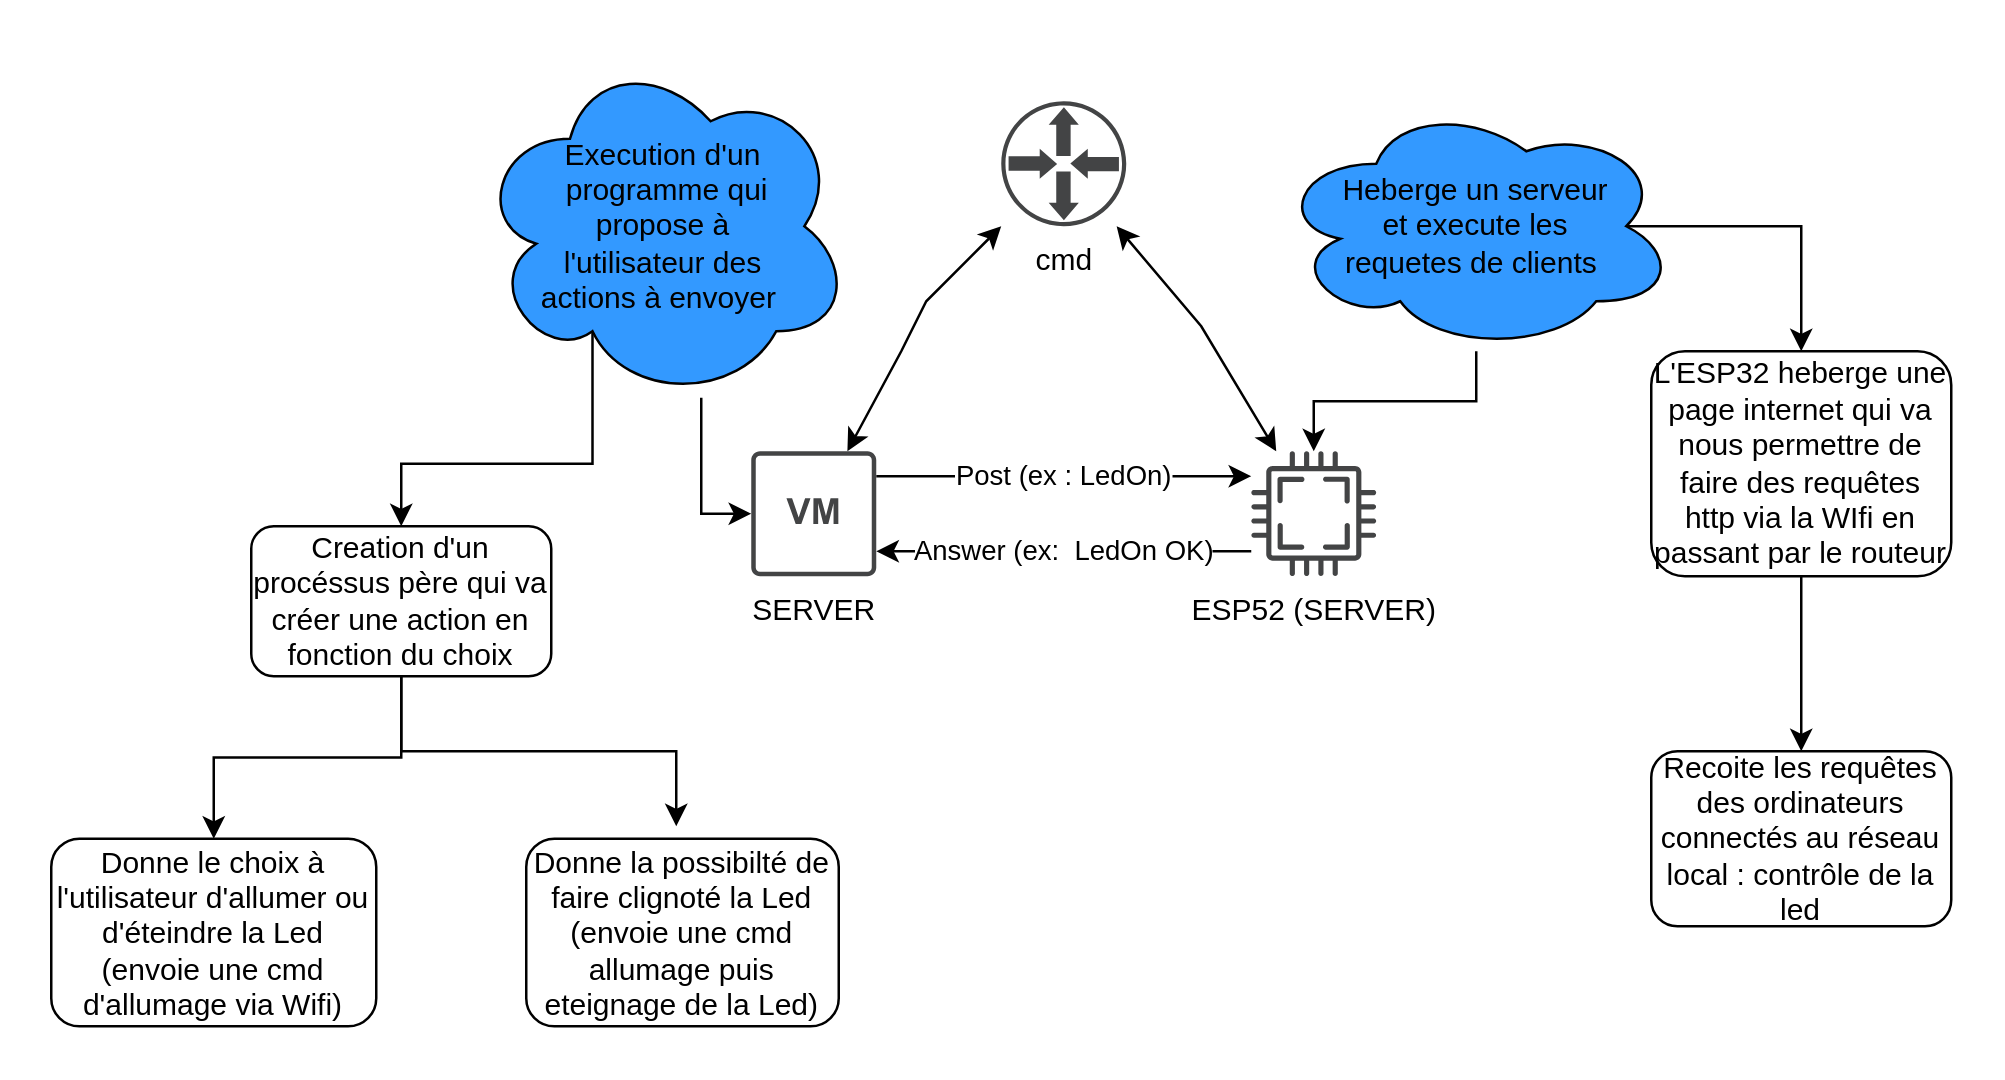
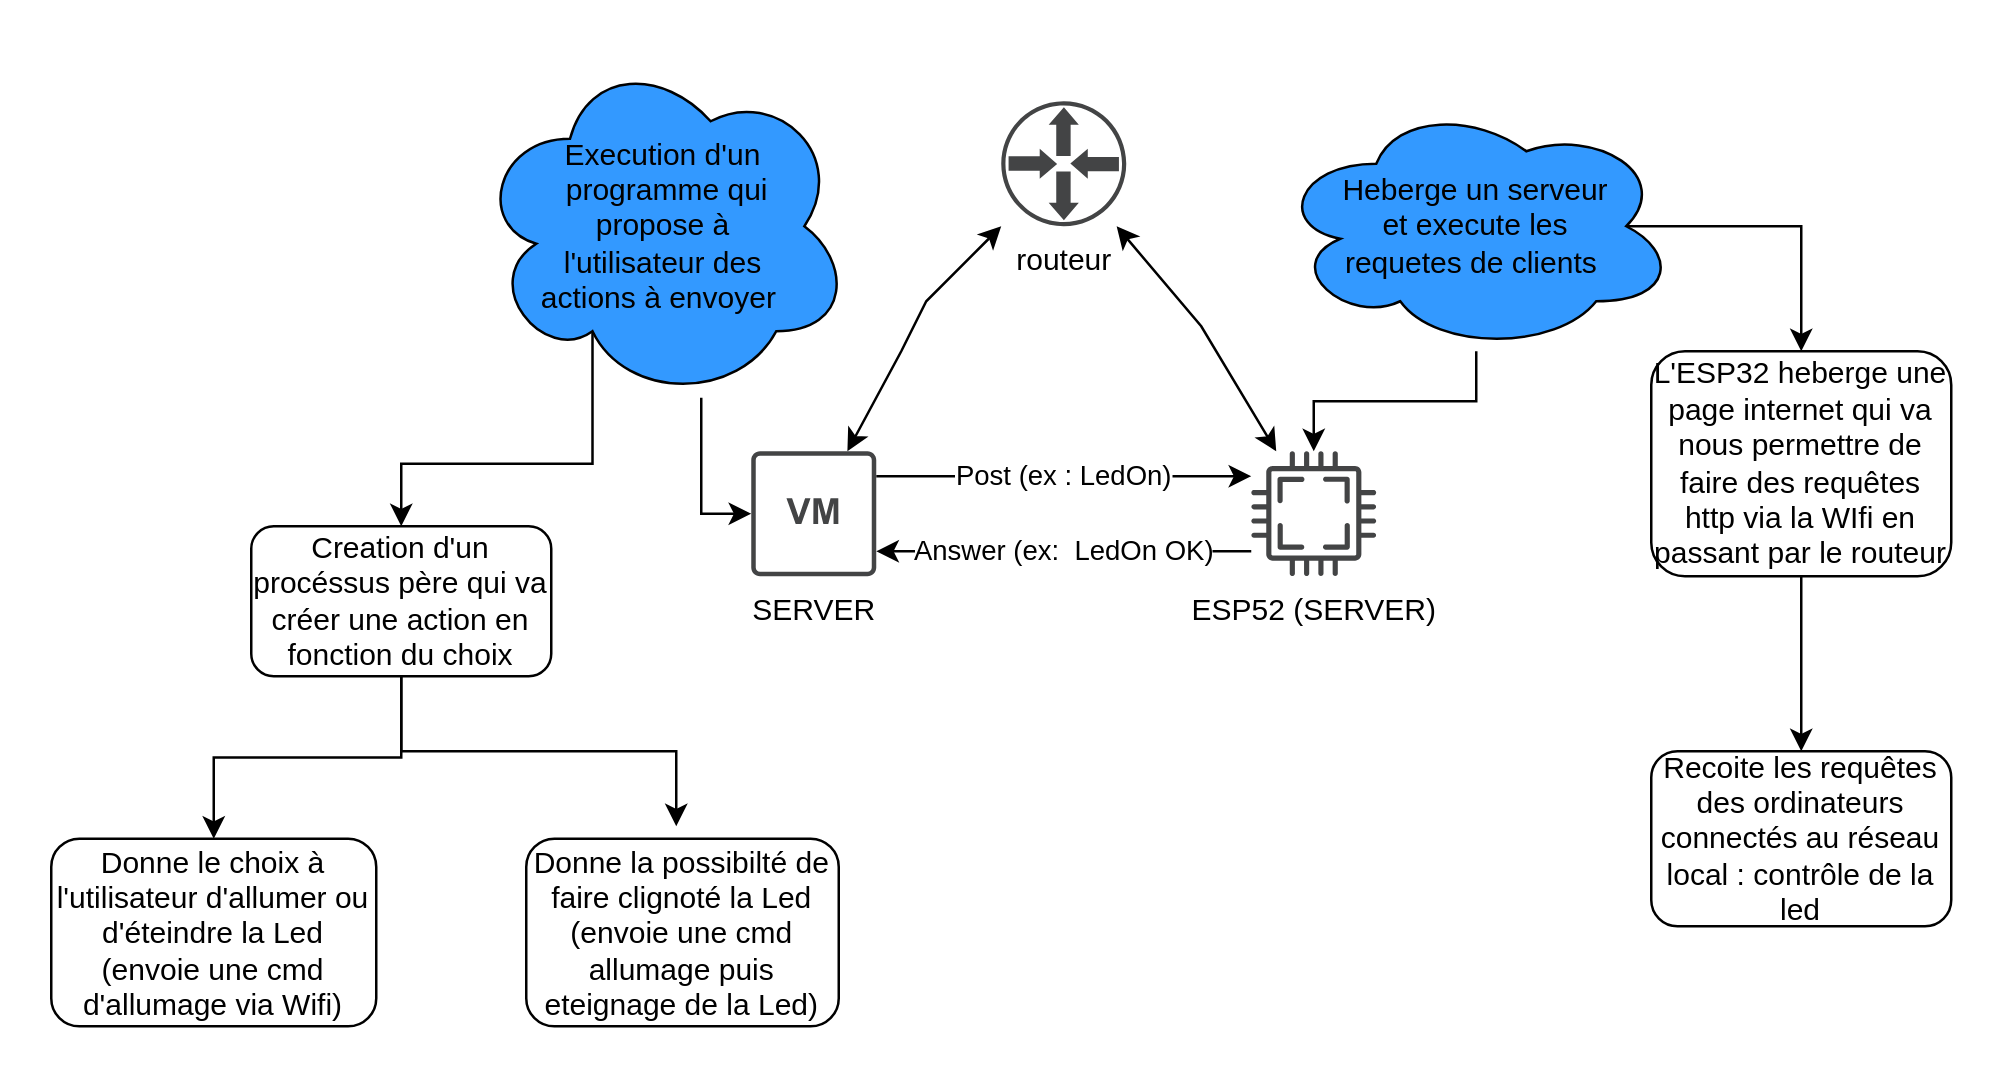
  <mxCell id="0" />
  <mxCell id="1" parent="0" />
  <mxCell id="2" value="Answer (ex:&amp;nbsp; LedOn OK)" style="edgeStyle=orthogonalEdgeStyle;rounded=0;orthogonalLoop=1;jettySize=auto;html=1;" parent="1" source="3" target="5" edge="1"><mxGeometry relative="1" as="geometry"><Array as="points"><mxPoint x="360" y="220" /><mxPoint x="360" y="220" /></Array></mxGeometry></mxCell>
  <mxCell id="3" value="ESP52 (SERVER)" style="sketch=0;pointerEvents=1;shadow=0;dashed=0;html=1;strokeColor=none;fillColor=#434445;aspect=fixed;labelPosition=center;verticalLabelPosition=bottom;verticalAlign=top;align=center;outlineConnect=0;shape=mxgraph.vvd.cpu;" parent="1" vertex="1"><mxGeometry x="500" y="180" width="50" height="50" as="geometry" /></mxCell>
  <mxCell id="4" value="Post (ex : LedOn)" style="edgeStyle=orthogonalEdgeStyle;rounded=0;orthogonalLoop=1;jettySize=auto;html=1;" parent="1" source="5" target="3" edge="1"><mxGeometry relative="1" as="geometry"><Array as="points"><mxPoint x="430" y="190" /><mxPoint x="430" y="190" /></Array></mxGeometry></mxCell>
  <mxCell id="5" value="SERVER" style="sketch=0;pointerEvents=1;shadow=0;dashed=0;html=1;strokeColor=none;fillColor=#434445;aspect=fixed;labelPosition=center;verticalLabelPosition=bottom;verticalAlign=top;align=center;outlineConnect=0;shape=mxgraph.vvd.virtual_machine;" parent="1" vertex="1"><mxGeometry x="300" y="180" width="50" height="50" as="geometry" /></mxCell>
- <mxCell id="6" value="cmd" style="sketch=0;pointerEvents=1;shadow=0;dashed=0;html=1;strokeColor=none;fillColor=#434445;aspect=fixed;labelPosition=center;verticalLabelPosition=bottom;verticalAlign=top;align=center;outlineConnect=0;shape=mxgraph.vvd.physical_upstream_router;" parent="1" vertex="1"><mxGeometry x="400" y="40" width="50" height="50" as="geometry" /></mxCell>
+ <mxCell id="6" value="routeur" style="sketch=0;pointerEvents=1;shadow=0;dashed=0;html=1;strokeColor=none;fillColor=#434445;aspect=fixed;labelPosition=center;verticalLabelPosition=bottom;verticalAlign=top;align=center;outlineConnect=0;shape=mxgraph.vvd.physical_upstream_router;" parent="1" vertex="1"><mxGeometry x="400" y="40" width="50" height="50" as="geometry" /></mxCell>
  <mxCell id="7" value="" style="endArrow=classic;startArrow=classic;html=1;rounded=0;" parent="1" source="5" target="6" edge="1"><mxGeometry width="50" height="50" relative="1" as="geometry"><mxPoint x="340" y="170" as="sourcePoint" /><mxPoint x="420" y="190" as="targetPoint" /><Array as="points"><mxPoint x="360" y="140" /><mxPoint x="370" y="120" /></Array></mxGeometry></mxCell>
  <mxCell id="8" value="" style="endArrow=classic;startArrow=classic;html=1;rounded=0;" parent="1" source="3" target="6" edge="1"><mxGeometry width="50" height="50" relative="1" as="geometry"><mxPoint x="450" y="160" as="sourcePoint" /><mxPoint x="500" y="110" as="targetPoint" /><Array as="points"><mxPoint x="480" y="130" /></Array></mxGeometry></mxCell>
  <mxCell id="9" style="edgeStyle=orthogonalEdgeStyle;rounded=0;orthogonalLoop=1;jettySize=auto;html=1;fontSize=12;fillColor=#3399FF;" parent="1" source="11" target="3" edge="1"><mxGeometry relative="1" as="geometry" /></mxCell>
  <mxCell id="10" style="edgeStyle=orthogonalEdgeStyle;rounded=0;orthogonalLoop=1;jettySize=auto;html=1;exitX=0.875;exitY=0.5;exitDx=0;exitDy=0;exitPerimeter=0;entryX=0.5;entryY=0;entryDx=0;entryDy=0;" edge="1" parent="1" source="11" target="21"><mxGeometry relative="1" as="geometry"><Array as="points"><mxPoint x="720" y="90" /></Array></mxGeometry></mxCell>
  <mxCell id="11" value="&lt;font style=&quot;font-size: 12px;&quot;&gt;Heberge un serveur &lt;br&gt;et execute les &lt;br&gt;requetes de clients&amp;nbsp;&lt;/font&gt;" style="ellipse;shape=cloud;whiteSpace=wrap;html=1;fillColor=#3399FF;" parent="1" vertex="1"><mxGeometry x="510" y="40" width="160" height="100" as="geometry" /></mxCell>
  <mxCell id="12" style="edgeStyle=orthogonalEdgeStyle;rounded=0;orthogonalLoop=1;jettySize=auto;html=1;fontSize=12;fillColor=#3399FF;" parent="1" source="14" target="5" edge="1"><mxGeometry relative="1" as="geometry"><Array as="points"><mxPoint x="280" y="205" /></Array></mxGeometry></mxCell>
  <mxCell id="13" style="edgeStyle=orthogonalEdgeStyle;rounded=0;orthogonalLoop=1;jettySize=auto;html=1;exitX=0.31;exitY=0.8;exitDx=0;exitDy=0;exitPerimeter=0;entryX=0.5;entryY=0;entryDx=0;entryDy=0;" edge="1" parent="1" source="14" target="17"><mxGeometry relative="1" as="geometry" /></mxCell>
  <mxCell id="14" value="Execution d'un&lt;br&gt;&amp;nbsp;programme qui &lt;br&gt;propose à &lt;br&gt;l'utilisateur des &lt;br&gt;actions à envoyer&amp;nbsp;" style="ellipse;shape=cloud;whiteSpace=wrap;html=1;fontSize=12;fillColor=#3399FF;" parent="1" vertex="1"><mxGeometry x="190" y="20" width="150" height="140" as="geometry" /></mxCell>
  <mxCell id="15" style="edgeStyle=orthogonalEdgeStyle;rounded=0;orthogonalLoop=1;jettySize=auto;html=1;exitX=0.5;exitY=1;exitDx=0;exitDy=0;entryX=0.5;entryY=0;entryDx=0;entryDy=0;" edge="1" parent="1" source="17" target="18"><mxGeometry relative="1" as="geometry" /></mxCell>
  <mxCell id="16" style="edgeStyle=orthogonalEdgeStyle;rounded=0;orthogonalLoop=1;jettySize=auto;html=1;exitX=0.5;exitY=1;exitDx=0;exitDy=0;" edge="1" parent="1" source="17"><mxGeometry relative="1" as="geometry"><mxPoint x="270" y="330" as="targetPoint" /><Array as="points"><mxPoint x="160" y="300" /><mxPoint x="270" y="300" /></Array></mxGeometry></mxCell>
  <mxCell id="17" value="Creation d'un procéssus père qui va créer une action en fonction du choix" style="rounded=1;whiteSpace=wrap;html=1;" vertex="1" parent="1"><mxGeometry x="100" y="210" width="120" height="60" as="geometry" /></mxCell>
  <mxCell id="18" value="Donne le choix à l'utilisateur d'allumer ou d'éteindre la Led (envoie une cmd d'allumage via Wifi)" style="rounded=1;whiteSpace=wrap;html=1;" vertex="1" parent="1"><mxGeometry x="20" y="335" width="130" height="75" as="geometry" /></mxCell>
  <mxCell id="19" value="Donne la possibilté de faire clignoté la Led (envoie une cmd allumage puis eteignage de la Led)" style="rounded=1;whiteSpace=wrap;html=1;" vertex="1" parent="1"><mxGeometry x="210" y="335" width="125" height="75" as="geometry" /></mxCell>
  <mxCell id="20" style="edgeStyle=orthogonalEdgeStyle;rounded=0;orthogonalLoop=1;jettySize=auto;html=1;exitX=0.5;exitY=1;exitDx=0;exitDy=0;entryX=0.5;entryY=0;entryDx=0;entryDy=0;" edge="1" parent="1" source="21" target="22"><mxGeometry relative="1" as="geometry" /></mxCell>
  <mxCell id="21" value="L'ESP32 heberge une page internet qui va nous permettre de faire des requêtes http via la WIfi en passant par le routeur" style="rounded=1;whiteSpace=wrap;html=1;" vertex="1" parent="1"><mxGeometry x="660" y="140" width="120" height="90" as="geometry" /></mxCell>
  <mxCell id="22" value="Recoite les requêtes des ordinateurs connectés au réseau local : contrôle de la led" style="rounded=1;whiteSpace=wrap;html=1;" vertex="1" parent="1"><mxGeometry x="660" y="300" width="120" height="70" as="geometry" /></mxCell>
